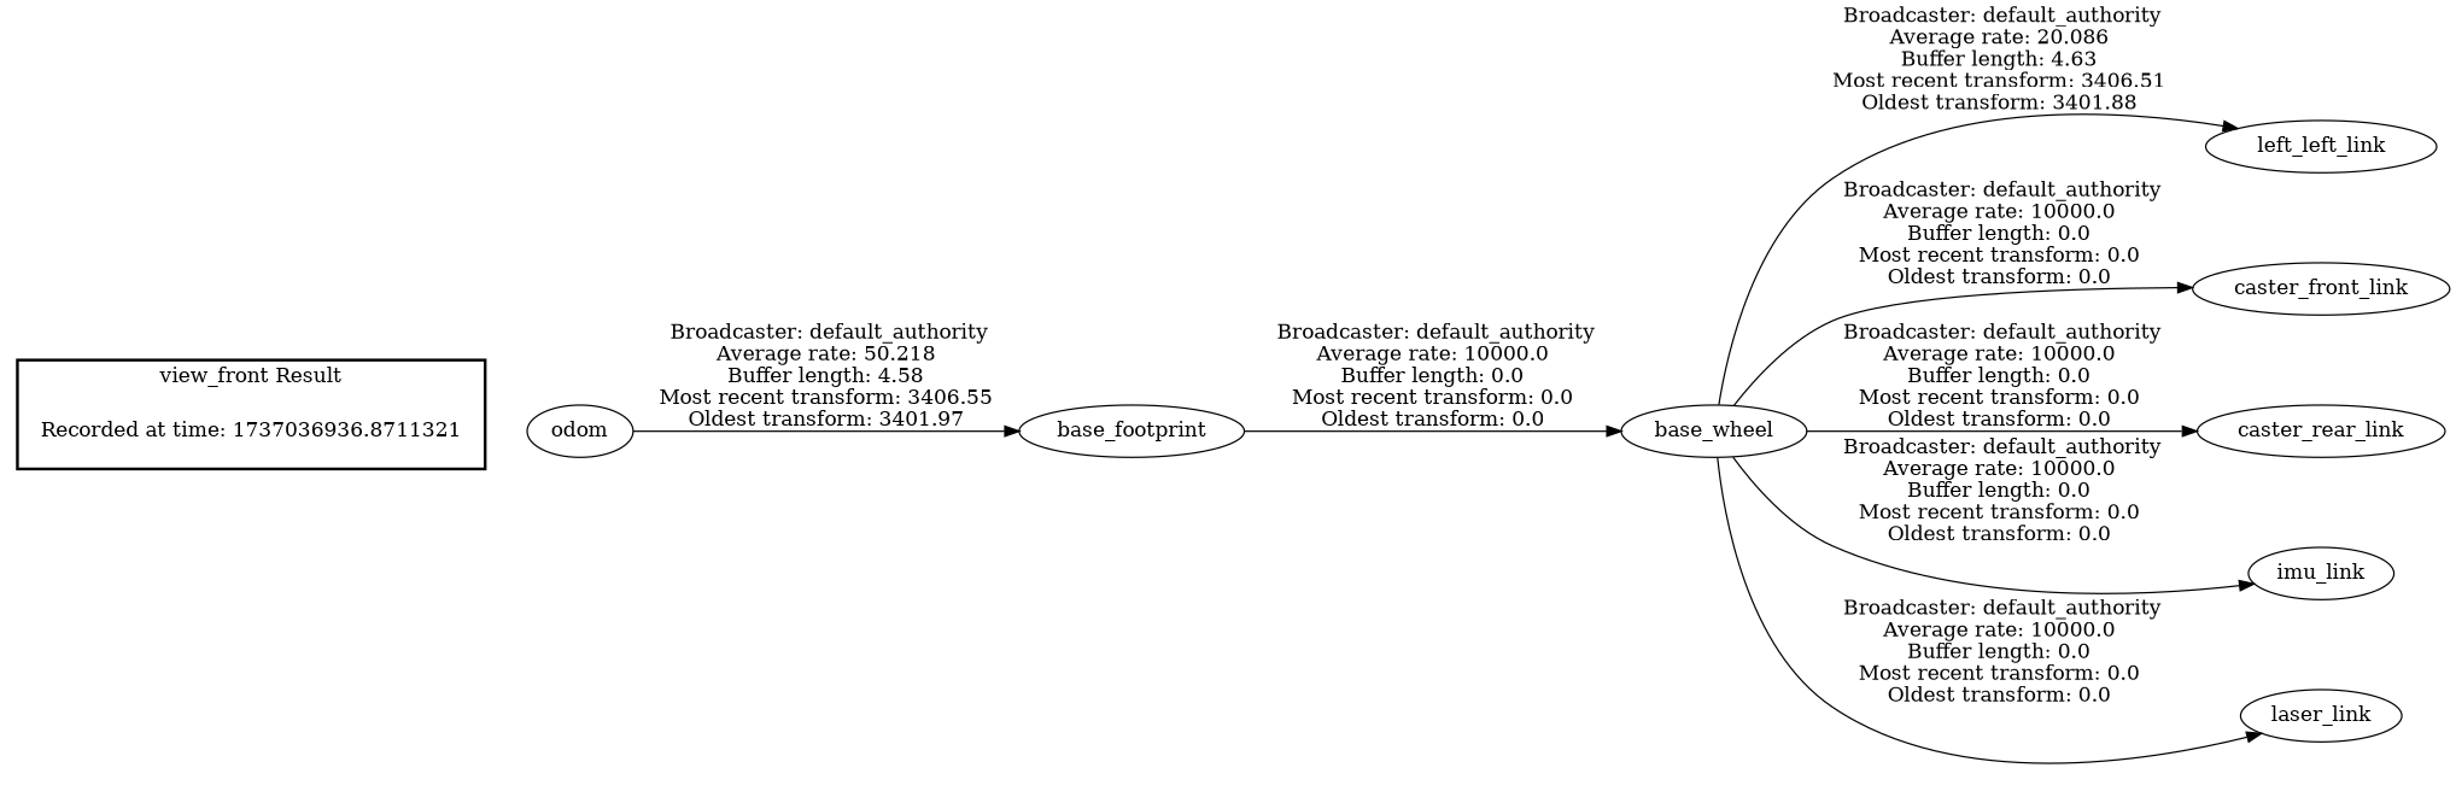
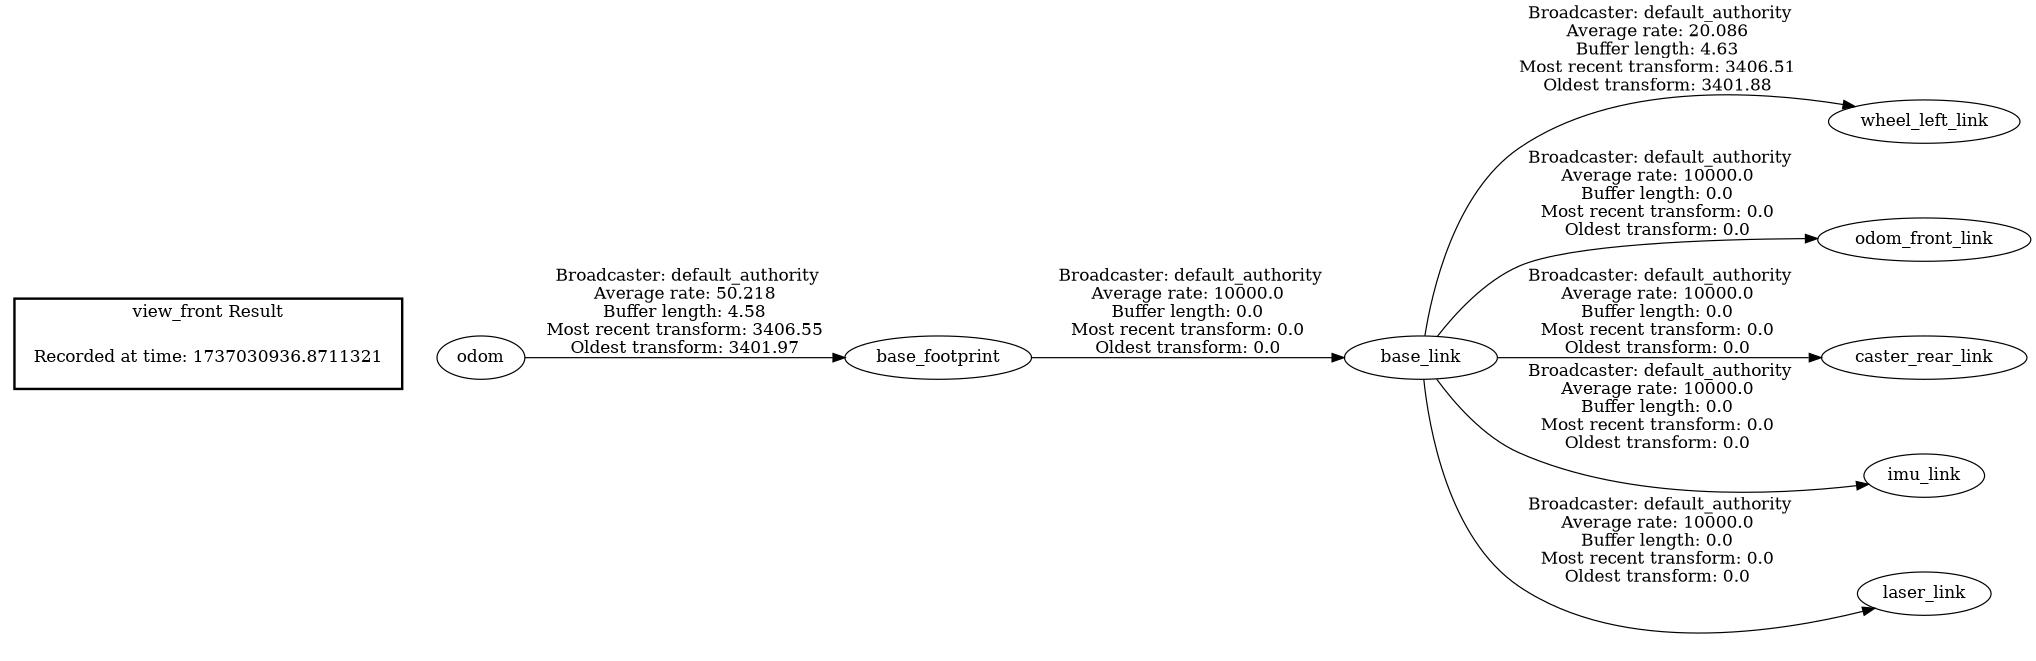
  digraph {
    fontname="DejaVu Serif"
    rankdir=LR
    node [fontname="DejaVu Serif"]
    edge [fontname="DejaVu Serif"]
-   "Recorded at time: 1737036936.8711321" [shape=plaintext]
+   "Recorded at time: 1737036936.8711321" [shape=plaintext label="Recorded at time: 1737030936.8711321"]
    odom
    base_footprint
-   base_link [label=base_wheel]
-   wheel_left_link [label=left_left_link]
-   caster_front_link
+   base_link
+   wheel_left_link
+   caster_front_link [label=odom_front_link]
    caster_rear_link
    imu_link
    laser_link
    subgraph cluster_1 {
      color=black
      label="view_front Result"
      style=bold
      "Recorded at time: 1737036936.8711321"
    }
    "Recorded at time: 1737036936.8711321" -> odom [style=invis]
    odom -> base_footprint [label=" Broadcaster: default_authority\nAverage rate: 50.218\nBuffer length: 4.58\nMost recent transform: 3406.55\nOldest transform: 3401.97\n"]
    base_footprint -> base_link [label=" Broadcaster: default_authority\nAverage rate: 10000.0\nBuffer length: 0.0\nMost recent transform: 0.0\nOldest transform: 0.0\n"]
    base_link -> wheel_left_link [label=" Broadcaster: default_authority\nAverage rate: 20.086\nBuffer length: 4.63\nMost recent transform: 3406.51\nOldest transform: 3401.88\n"]
    base_link -> caster_front_link [label=" Broadcaster: default_authority\nAverage rate: 10000.0\nBuffer length: 0.0\nMost recent transform: 0.0\nOldest transform: 0.0\n"]
    base_link -> caster_rear_link [label=" Broadcaster: default_authority\nAverage rate: 10000.0\nBuffer length: 0.0\nMost recent transform: 0.0\nOldest transform: 0.0\n"]
    base_link -> imu_link [label=" Broadcaster: default_authority\nAverage rate: 10000.0\nBuffer length: 0.0\nMost recent transform: 0.0\nOldest transform: 0.0\n"]
    base_link -> laser_link [label=" Broadcaster: default_authority\nAverage rate: 10000.0\nBuffer length: 0.0\nMost recent transform: 0.0\nOldest transform: 0.0\n"]
  }
